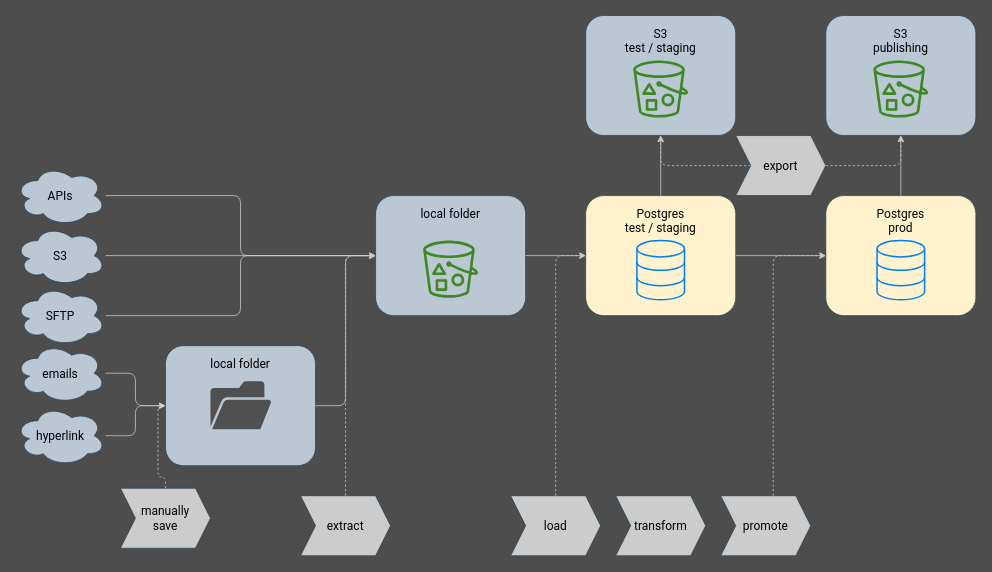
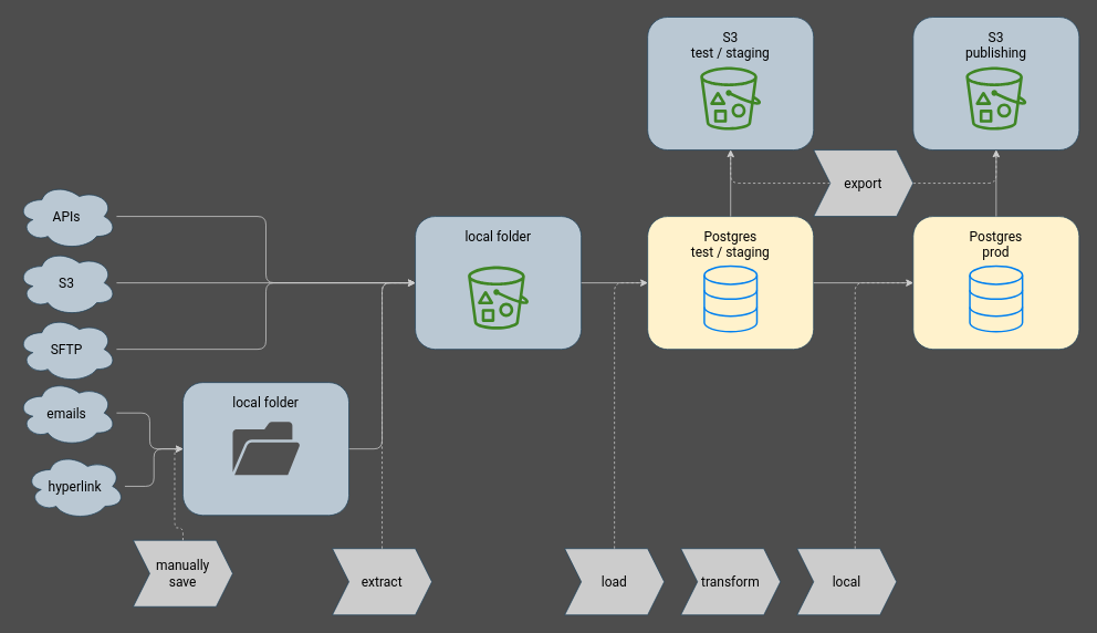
  <mxCell id="0" />
  <mxCell id="1" parent="0" />
  <mxCell id="2" value="" style="group" vertex="1" connectable="0" parent="1"><mxGeometry x="20" y="20" width="1280" height="720" as="geometry" /></mxCell>
  <mxCell id="3" value="APIs" style="ellipse;shape=cloud;whiteSpace=wrap;html=1;fontSize=16;fillColor=#bac8d3;strokeColor=#23445d;fontFamily=Roboto;fontSource=https%3A%2F%2Ffonts.googleapis.com%2Fcss%3Ffamily%3DRoboto;" parent="2" vertex="1"><mxGeometry y="200.0" width="120" height="80" as="geometry" /></mxCell>
  <mxCell id="4" value="emails" style="ellipse;shape=cloud;whiteSpace=wrap;html=1;fontSize=16;fillColor=#bac8d3;strokeColor=#23445d;fontFamily=Roboto;fontSource=https%3A%2F%2Ffonts.googleapis.com%2Fcss%3Ffamily%3DRoboto;" parent="2" vertex="1"><mxGeometry y="436.68" width="120" height="80" as="geometry" /></mxCell>
- <mxCell id="5" value="hyperlink" style="ellipse;shape=cloud;whiteSpace=wrap;html=1;fontSize=16;fillColor=#bac8d3;strokeColor=#23445d;fontFamily=Roboto;fontSource=https%3A%2F%2Ffonts.googleapis.com%2Fcss%3Ffamily%3DRoboto;" parent="2" vertex="1"><mxGeometry y="520.0" width="120" height="80" as="geometry" /></mxCell>
+ <mxCell id="5" value="hyperlink" style="ellipse;shape=cloud;whiteSpace=wrap;html=1;fontSize=16;fillColor=#bac8d3;strokeColor=#23445d;fontFamily=Roboto;fontSource=https%3A%2F%2Ffonts.googleapis.com%2Fcss%3Ffamily%3DRoboto;" parent="2" vertex="1"><mxGeometry x="10" y="525" width="120" height="80" as="geometry" /></mxCell>
  <mxCell id="6" value="S3" style="ellipse;shape=cloud;whiteSpace=wrap;html=1;fontSize=16;fillColor=#bac8d3;strokeColor=#23445d;fontFamily=Roboto;fontSource=https%3A%2F%2Ffonts.googleapis.com%2Fcss%3Ffamily%3DRoboto;" parent="2" vertex="1"><mxGeometry y="280.0" width="120" height="80" as="geometry" /></mxCell>
  <mxCell id="7" value="manually&lt;br&gt;save" style="shape=step;perimeter=stepPerimeter;whiteSpace=wrap;html=1;fixedSize=1;fontSize=16;aspect=fixed;fillColor=#CCCCCC;strokeColor=#23445d;fontFamily=Roboto;fontSource=https%3A%2F%2Ffonts.googleapis.com%2Fcss%3Ffamily%3DRoboto;" parent="2" vertex="1"><mxGeometry x="140" y="630" width="120" height="80" as="geometry" /></mxCell>
  <mxCell id="8" value="extract" style="shape=step;perimeter=stepPerimeter;whiteSpace=wrap;html=1;fixedSize=1;fontSize=16;aspect=fixed;fillColor=#CCCCCC;strokeColor=#23445d;fontFamily=Roboto;fontSource=https%3A%2F%2Ffonts.googleapis.com%2Fcss%3Ffamily%3DRoboto;" parent="2" vertex="1"><mxGeometry x="380" y="640" width="120" height="80" as="geometry" /></mxCell>
  <mxCell id="9" value="load" style="shape=step;perimeter=stepPerimeter;whiteSpace=wrap;html=1;fixedSize=1;fontSize=16;aspect=fixed;fillColor=#CCCCCC;strokeColor=#23445d;fontFamily=Roboto;fontSource=https%3A%2F%2Ffonts.googleapis.com%2Fcss%3Ffamily%3DRoboto;" parent="2" vertex="1"><mxGeometry x="660" y="640" width="120" height="80" as="geometry" /></mxCell>
  <mxCell id="10" value="transform" style="shape=step;perimeter=stepPerimeter;whiteSpace=wrap;html=1;fixedSize=1;fontSize=16;aspect=fixed;fillColor=#CCCCCC;strokeColor=#23445d;fontFamily=Roboto;fontSource=https%3A%2F%2Ffonts.googleapis.com%2Fcss%3Ffamily%3DRoboto;" parent="2" vertex="1"><mxGeometry x="800" y="640" width="120" height="80" as="geometry" /></mxCell>
- <mxCell id="11" value="promote" style="shape=step;perimeter=stepPerimeter;whiteSpace=wrap;html=1;fixedSize=1;fontSize=16;aspect=fixed;fillColor=#CCCCCC;strokeColor=#23445d;fontFamily=Roboto;fontSource=https%3A%2F%2Ffonts.googleapis.com%2Fcss%3Ffamily%3DRoboto;" parent="2" vertex="1"><mxGeometry x="940" y="640" width="120" height="80" as="geometry" /></mxCell>
+ <mxCell id="11" value="local" style="shape=step;perimeter=stepPerimeter;whiteSpace=wrap;html=1;fixedSize=1;fontSize=16;aspect=fixed;fillColor=#CCCCCC;strokeColor=#23445d;fontFamily=Roboto;fontSource=https%3A%2F%2Ffonts.googleapis.com%2Fcss%3Ffamily%3DRoboto;" parent="2" vertex="1"><mxGeometry x="940" y="640" width="120" height="80" as="geometry" /></mxCell>
  <mxCell id="12" value="" style="group;fontFamily=Roboto;fontSource=https%3A%2F%2Ffonts.googleapis.com%2Fcss%3Ffamily%3DRoboto;" parent="2" vertex="1" connectable="0"><mxGeometry x="200" y="440" width="200" height="160" as="geometry" /></mxCell>
  <mxCell id="13" value="local folder" style="rounded=1;whiteSpace=wrap;html=1;fontFamily=Roboto;fontSize=16;fontColor=default;align=center;strokeColor=#23445d;fillColor=#bac8d3;fillStyle=solid;verticalAlign=top;spacing=10;fontSource=https%3A%2F%2Ffonts.googleapis.com%2Fcss%3Ffamily%3DRoboto;" parent="12" vertex="1"><mxGeometry width="200" height="160" as="geometry" /></mxCell>
  <mxCell id="14" value="" style="sketch=0;pointerEvents=1;shadow=0;dashed=0;html=1;strokeColor=none;fillColor=#505050;labelPosition=center;verticalLabelPosition=bottom;verticalAlign=top;outlineConnect=0;align=center;shape=mxgraph.office.concepts.folder_open;fontSize=16;fontFamily=Roboto;fontSource=https%3A%2F%2Ffonts.googleapis.com%2Fcss%3Ffamily%3DRoboto;" parent="12" vertex="1"><mxGeometry x="60" y="47.36" width="81.46" height="64.12" as="geometry" /></mxCell>
  <mxCell id="15" style="edgeStyle=orthogonalEdgeStyle;shape=connector;rounded=1;html=1;entryX=0;entryY=0.5;entryDx=0;entryDy=0;labelBackgroundColor=default;strokeColor=#CCCCCC;fontFamily=Roboto;fontSize=16;fontColor=#000000;endArrow=classic;fontSource=https%3A%2F%2Ffonts.googleapis.com%2Fcss%3Ffamily%3DRoboto;" parent="2" source="4" target="13" edge="1"><mxGeometry relative="1" as="geometry" /></mxCell>
  <mxCell id="16" style="edgeStyle=orthogonalEdgeStyle;html=1;entryX=0;entryY=0.5;entryDx=0;entryDy=0;strokeColor=#CCCCCC;fontSize=16;fontColor=#000000;fontFamily=Roboto;fontSource=https%3A%2F%2Ffonts.googleapis.com%2Fcss%3Ffamily%3DRoboto;" parent="2" source="5" target="13" edge="1"><mxGeometry relative="1" as="geometry" /></mxCell>
  <mxCell id="17" style="edgeStyle=orthogonalEdgeStyle;jumpStyle=none;html=1;fontSize=16;fontColor=#000000;elbow=vertical;dashed=1;strokeColor=#CCCCCC;entryX=0;entryY=0.5;entryDx=0;entryDy=0;fontFamily=Roboto;fontSource=https%3A%2F%2Ffonts.googleapis.com%2Fcss%3Ffamily%3DRoboto;" parent="2" source="7" target="13" edge="1"><mxGeometry relative="1" as="geometry"><mxPoint x="160" y="570" as="targetPoint" /></mxGeometry></mxCell>
  <mxCell id="18" style="edgeStyle=orthogonalEdgeStyle;shape=connector;rounded=1;html=1;labelBackgroundColor=default;strokeColor=#CCCCCC;fontFamily=Roboto;fontSize=16;fontColor=#000000;endArrow=classic;entryX=0;entryY=0.5;entryDx=0;entryDy=0;fontSource=https%3A%2F%2Ffonts.googleapis.com%2Fcss%3Ffamily%3DRoboto;" parent="2" source="13" target="21" edge="1"><mxGeometry relative="1" as="geometry"><mxPoint x="450" y="350.0" as="targetPoint" /></mxGeometry></mxCell>
  <mxCell id="19" value="SFTP" style="ellipse;shape=cloud;whiteSpace=wrap;html=1;fontSize=16;fillColor=#bac8d3;strokeColor=#23445d;fontFamily=Roboto;fontSource=https%3A%2F%2Ffonts.googleapis.com%2Fcss%3Ffamily%3DRoboto;" parent="2" vertex="1"><mxGeometry y="360.0" width="120" height="80" as="geometry" /></mxCell>
  <mxCell id="20" value="" style="group;fontFamily=Roboto;fontSource=https%3A%2F%2Ffonts.googleapis.com%2Fcss%3Ffamily%3DRoboto;" parent="2" vertex="1" connectable="0"><mxGeometry x="480" y="240" width="200" height="160" as="geometry" /></mxCell>
  <mxCell id="21" value="local folder" style="rounded=1;whiteSpace=wrap;html=1;fontFamily=Roboto;fontSize=16;fontColor=default;align=center;strokeColor=#23445d;fillColor=#bac8d3;fillStyle=solid;verticalAlign=top;spacing=10;fontSource=https%3A%2F%2Ffonts.googleapis.com%2Fcss%3Ffamily%3DRoboto;" parent="20" vertex="1"><mxGeometry width="200" height="160" as="geometry" /></mxCell>
  <mxCell id="22" value="" style="sketch=0;outlineConnect=0;fontColor=#232F3E;gradientColor=none;fillColor=#3F8624;strokeColor=none;dashed=0;verticalLabelPosition=bottom;verticalAlign=top;align=center;html=1;fontSize=16;fontStyle=0;aspect=fixed;pointerEvents=1;shape=mxgraph.aws4.bucket_with_objects;fontFamily=Roboto;fontSource=https%3A%2F%2Ffonts.googleapis.com%2Fcss%3Ffamily%3DRoboto;" parent="20" vertex="1"><mxGeometry x="63.415" y="60.0" width="73.171" height="76.098" as="geometry" /></mxCell>
  <mxCell id="23" style="edgeStyle=orthogonalEdgeStyle;shape=connector;rounded=1;html=1;labelBackgroundColor=default;strokeColor=#CCCCCC;fontFamily=Roboto;fontSize=16;fontColor=#000000;endArrow=classic;entryX=0;entryY=0.5;entryDx=0;entryDy=0;fontSource=https%3A%2F%2Ffonts.googleapis.com%2Fcss%3Ffamily%3DRoboto;" parent="2" source="3" target="21" edge="1"><mxGeometry relative="1" as="geometry"><mxPoint x="478" y="265.0" as="targetPoint" /></mxGeometry></mxCell>
  <mxCell id="24" style="edgeStyle=orthogonalEdgeStyle;shape=connector;rounded=1;html=1;labelBackgroundColor=default;strokeColor=#CCCCCC;fontFamily=Roboto;fontSize=16;fontColor=#000000;endArrow=classic;entryX=0;entryY=0.5;entryDx=0;entryDy=0;fontSource=https%3A%2F%2Ffonts.googleapis.com%2Fcss%3Ffamily%3DRoboto;" parent="2" source="6" target="21" edge="1"><mxGeometry relative="1" as="geometry"><mxPoint x="445" y="318.0" as="targetPoint" /></mxGeometry></mxCell>
  <mxCell id="25" style="edgeStyle=orthogonalEdgeStyle;jumpStyle=none;html=1;dashed=1;fontSize=16;fontColor=#000000;elbow=vertical;strokeColor=#CCCCCC;entryX=0;entryY=0.5;entryDx=0;entryDy=0;fontFamily=Roboto;fontSource=https%3A%2F%2Ffonts.googleapis.com%2Fcss%3Ffamily%3DRoboto;" parent="2" source="8" target="21" edge="1"><mxGeometry relative="1" as="geometry"><mxPoint x="470" y="550" as="targetPoint" /></mxGeometry></mxCell>
  <mxCell id="26" style="edgeStyle=orthogonalEdgeStyle;shape=connector;rounded=1;html=1;labelBackgroundColor=default;strokeColor=#CCCCCC;fontFamily=Roboto;fontSize=16;fontColor=#000000;endArrow=classic;entryX=0;entryY=0.5;entryDx=0;entryDy=0;fontSource=https%3A%2F%2Ffonts.googleapis.com%2Fcss%3Ffamily%3DRoboto;" parent="2" source="19" target="21" edge="1"><mxGeometry relative="1" as="geometry"><mxPoint x="470" y="350.0" as="targetPoint" /></mxGeometry></mxCell>
  <mxCell id="27" value="" style="group;fontFamily=Roboto;fontSource=https%3A%2F%2Ffonts.googleapis.com%2Fcss%3Ffamily%3DRoboto;" parent="2" vertex="1" connectable="0"><mxGeometry x="760" y="240" width="200" height="160" as="geometry" /></mxCell>
  <mxCell id="28" value="Postgres&lt;br&gt;test / staging" style="rounded=1;whiteSpace=wrap;html=1;fontFamily=Roboto;fontSize=16;fontColor=default;align=center;strokeColor=#23445d;fillColor=#fff2cc;fillStyle=solid;verticalAlign=top;spacing=10;fontSource=https%3A%2F%2Ffonts.googleapis.com%2Fcss%3Ffamily%3DRoboto;" parent="27" vertex="1"><mxGeometry width="200" height="160" as="geometry" /></mxCell>
  <mxCell id="29" value="" style="html=1;verticalLabelPosition=bottom;align=center;labelBackgroundColor=#ffffff;verticalAlign=top;strokeWidth=2;strokeColor=#0080F0;shadow=0;dashed=0;shape=mxgraph.ios7.icons.data;fontSize=16;fontColor=#000000;fillColor=none;fontFamily=Roboto;fontSource=https%3A%2F%2Ffonts.googleapis.com%2Fcss%3Ffamily%3DRoboto;" parent="27" vertex="1"><mxGeometry x="68.293" y="60.0" width="63.415" height="78.81" as="geometry" /></mxCell>
  <mxCell id="30" style="shape=connector;rounded=1;jumpStyle=none;html=1;dashed=1;labelBackgroundColor=default;strokeColor=#CCCCCC;fontFamily=Roboto;fontSize=16;fontColor=#000000;endArrow=classic;edgeStyle=orthogonalEdgeStyle;entryX=0;entryY=0.5;entryDx=0;entryDy=0;fontSource=https%3A%2F%2Ffonts.googleapis.com%2Fcss%3Ffamily%3DRoboto;" parent="2" source="9" target="28" edge="1"><mxGeometry relative="1" as="geometry"><mxPoint x="720" y="376.0" as="targetPoint" /></mxGeometry></mxCell>
  <mxCell id="31" style="edgeStyle=orthogonalEdgeStyle;html=1;fontSize=16;fontColor=#000000;strokeColor=#CCCCCC;exitX=1;exitY=0.5;exitDx=0;exitDy=0;entryX=0;entryY=0.5;entryDx=0;entryDy=0;fontFamily=Roboto;fontSource=https%3A%2F%2Ffonts.googleapis.com%2Fcss%3Ffamily%3DRoboto;" parent="2" source="21" target="28" edge="1"><mxGeometry relative="1" as="geometry"><mxPoint x="700" y="320.0" as="sourcePoint" /><mxPoint x="737" y="286.0" as="targetPoint" /></mxGeometry></mxCell>
  <mxCell id="32" value="" style="group;fontFamily=Roboto;fontSource=https%3A%2F%2Ffonts.googleapis.com%2Fcss%3Ffamily%3DRoboto;" parent="2" vertex="1" connectable="0"><mxGeometry x="1080" y="240" width="200" height="160" as="geometry" /></mxCell>
  <mxCell id="33" value="Postgres&lt;br&gt;prod" style="rounded=1;whiteSpace=wrap;html=1;fontFamily=Roboto;fontSize=16;fontColor=default;align=center;strokeColor=#23445d;fillColor=#fff2cc;fillStyle=solid;verticalAlign=top;spacing=10;fontSource=https%3A%2F%2Ffonts.googleapis.com%2Fcss%3Ffamily%3DRoboto;" parent="32" vertex="1"><mxGeometry width="200" height="160" as="geometry" /></mxCell>
  <mxCell id="34" value="" style="html=1;verticalLabelPosition=bottom;align=center;labelBackgroundColor=#ffffff;verticalAlign=top;strokeWidth=2;strokeColor=#0080F0;shadow=0;dashed=0;shape=mxgraph.ios7.icons.data;fontSize=16;fontColor=#000000;fillColor=none;fontFamily=Roboto;fontSource=https%3A%2F%2Ffonts.googleapis.com%2Fcss%3Ffamily%3DRoboto;" parent="32" vertex="1"><mxGeometry x="68.293" y="60.0" width="63.415" height="78.81" as="geometry" /></mxCell>
  <mxCell id="35" style="edgeStyle=orthogonalEdgeStyle;shape=connector;rounded=1;jumpStyle=none;html=1;dashed=1;labelBackgroundColor=default;strokeColor=#CCCCCC;fontFamily=Roboto;fontSize=16;fontColor=#000000;endArrow=classic;elbow=vertical;entryX=0;entryY=0.5;entryDx=0;entryDy=0;fontSource=https%3A%2F%2Ffonts.googleapis.com%2Fcss%3Ffamily%3DRoboto;" parent="2" source="11" target="33" edge="1"><mxGeometry relative="1" as="geometry"><mxPoint x="1008" y="320.0" as="targetPoint" /><Array as="points"><mxPoint x="1010" y="320.0" /></Array></mxGeometry></mxCell>
  <mxCell id="36" style="edgeStyle=orthogonalEdgeStyle;shape=connector;rounded=1;html=1;entryX=0;entryY=0.5;entryDx=0;entryDy=0;labelBackgroundColor=default;strokeColor=#CCCCCC;fontFamily=Roboto;fontSize=16;fontColor=#000000;endArrow=classic;fontSource=https%3A%2F%2Ffonts.googleapis.com%2Fcss%3Ffamily%3DRoboto;" parent="2" source="28" target="33" edge="1"><mxGeometry relative="1" as="geometry" /></mxCell>
  <mxCell id="37" value="" style="group;fontFamily=Roboto;fontSource=https%3A%2F%2Ffonts.googleapis.com%2Fcss%3Ffamily%3DRoboto;" parent="2" vertex="1" connectable="0"><mxGeometry x="1080" width="200" height="160" as="geometry" /></mxCell>
  <mxCell id="38" value="S3&lt;br&gt;publishing" style="rounded=1;whiteSpace=wrap;html=1;fontFamily=Roboto;fontSize=16;fontColor=default;align=center;strokeColor=#23445d;fillColor=#bac8d3;fillStyle=solid;verticalAlign=top;spacing=10;fontSource=https%3A%2F%2Ffonts.googleapis.com%2Fcss%3Ffamily%3DRoboto;" parent="37" vertex="1"><mxGeometry width="200" height="160" as="geometry" /></mxCell>
  <mxCell id="39" value="" style="sketch=0;outlineConnect=0;fontColor=#232F3E;gradientColor=none;fillColor=#3F8624;strokeColor=none;dashed=0;verticalLabelPosition=bottom;verticalAlign=top;align=center;html=1;fontSize=16;fontStyle=0;aspect=fixed;pointerEvents=1;shape=mxgraph.aws4.bucket_with_objects;fontFamily=Roboto;fontSource=https%3A%2F%2Ffonts.googleapis.com%2Fcss%3Ffamily%3DRoboto;" parent="37" vertex="1"><mxGeometry x="63.415" y="60.0" width="73.171" height="76.098" as="geometry" /></mxCell>
  <mxCell id="40" value="" style="group;fontFamily=Roboto;fontSource=https%3A%2F%2Ffonts.googleapis.com%2Fcss%3Ffamily%3DRoboto;" parent="2" vertex="1" connectable="0"><mxGeometry x="760" width="200" height="160" as="geometry" /></mxCell>
  <mxCell id="41" value="S3&lt;br&gt;test / staging" style="rounded=1;whiteSpace=wrap;html=1;fontFamily=Roboto;fontSize=16;fontColor=default;align=center;strokeColor=#23445d;fillColor=#bac8d3;fillStyle=solid;verticalAlign=top;spacing=10;fontSource=https%3A%2F%2Ffonts.googleapis.com%2Fcss%3Ffamily%3DRoboto;" parent="40" vertex="1"><mxGeometry width="200" height="160" as="geometry" /></mxCell>
  <mxCell id="42" value="" style="sketch=0;outlineConnect=0;fontColor=#232F3E;gradientColor=none;fillColor=#3F8624;strokeColor=none;dashed=0;verticalLabelPosition=bottom;verticalAlign=top;align=center;html=1;fontSize=16;fontStyle=0;aspect=fixed;pointerEvents=1;shape=mxgraph.aws4.bucket_with_objects;fontFamily=Roboto;fontSource=https%3A%2F%2Ffonts.googleapis.com%2Fcss%3Ffamily%3DRoboto;" parent="40" vertex="1"><mxGeometry x="63.415" y="60.0" width="73.171" height="76.098" as="geometry" /></mxCell>
  <mxCell id="43" style="edgeStyle=orthogonalEdgeStyle;shape=connector;rounded=1;jumpStyle=none;html=1;entryX=0.5;entryY=1;entryDx=0;entryDy=0;dashed=1;labelBackgroundColor=default;strokeColor=#CCCCCC;fontFamily=Roboto;fontSource=https%3A%2F%2Ffonts.googleapis.com%2Fcss%3Ffamily%3DRoboto;fontSize=16;fontColor=#000000;endArrow=classic;elbow=vertical;" parent="2" source="45" target="38" edge="1"><mxGeometry relative="1" as="geometry"><Array as="points"><mxPoint x="1180" y="200.0" /></Array></mxGeometry></mxCell>
  <mxCell id="44" style="edgeStyle=orthogonalEdgeStyle;shape=connector;rounded=1;jumpStyle=none;html=1;entryX=0.5;entryY=1;entryDx=0;entryDy=0;dashed=1;labelBackgroundColor=default;strokeColor=#CCCCCC;fontFamily=Roboto;fontSource=https%3A%2F%2Ffonts.googleapis.com%2Fcss%3Ffamily%3DRoboto;fontSize=16;fontColor=#000000;endArrow=classic;elbow=vertical;" parent="2" source="45" target="41" edge="1"><mxGeometry relative="1" as="geometry"><Array as="points"><mxPoint x="860" y="200.0" /></Array></mxGeometry></mxCell>
  <mxCell id="45" value="export" style="shape=step;perimeter=stepPerimeter;whiteSpace=wrap;html=1;fixedSize=1;fontSize=16;aspect=fixed;fillColor=#CCCCCC;strokeColor=#23445d;fontFamily=Roboto;fontSource=https%3A%2F%2Ffonts.googleapis.com%2Fcss%3Ffamily%3DRoboto;" parent="2" vertex="1"><mxGeometry x="960" y="160.0" width="120" height="80" as="geometry" /></mxCell>
  <mxCell id="46" style="edgeStyle=orthogonalEdgeStyle;shape=connector;rounded=1;html=1;entryX=0.5;entryY=1;entryDx=0;entryDy=0;labelBackgroundColor=default;strokeColor=#CCCCCC;fontFamily=Roboto;fontSource=https%3A%2F%2Ffonts.googleapis.com%2Fcss%3Ffamily%3DRoboto;fontSize=16;fontColor=#000000;endArrow=classic;" parent="2" source="28" target="41" edge="1"><mxGeometry relative="1" as="geometry" /></mxCell>
  <mxCell id="47" style="edgeStyle=orthogonalEdgeStyle;shape=connector;rounded=1;html=1;entryX=0.5;entryY=1;entryDx=0;entryDy=0;labelBackgroundColor=default;strokeColor=#CCCCCC;fontFamily=Roboto;fontSource=https%3A%2F%2Ffonts.googleapis.com%2Fcss%3Ffamily%3DRoboto;fontSize=16;fontColor=#000000;endArrow=classic;" parent="2" source="33" target="38" edge="1"><mxGeometry relative="1" as="geometry" /></mxCell>
